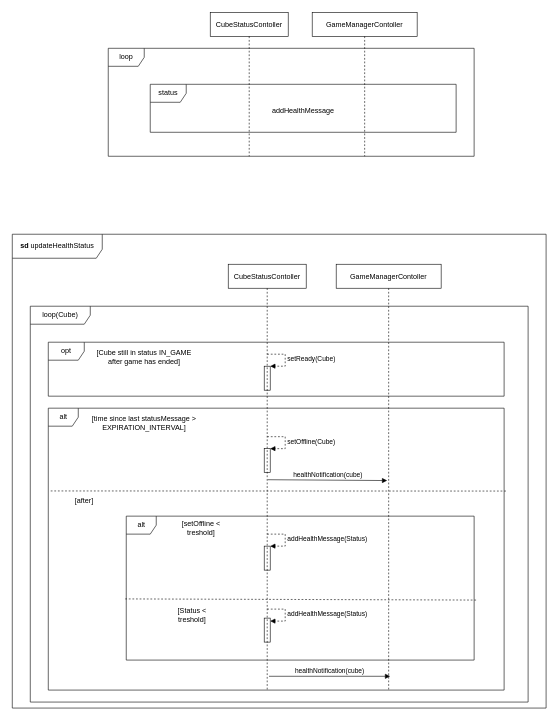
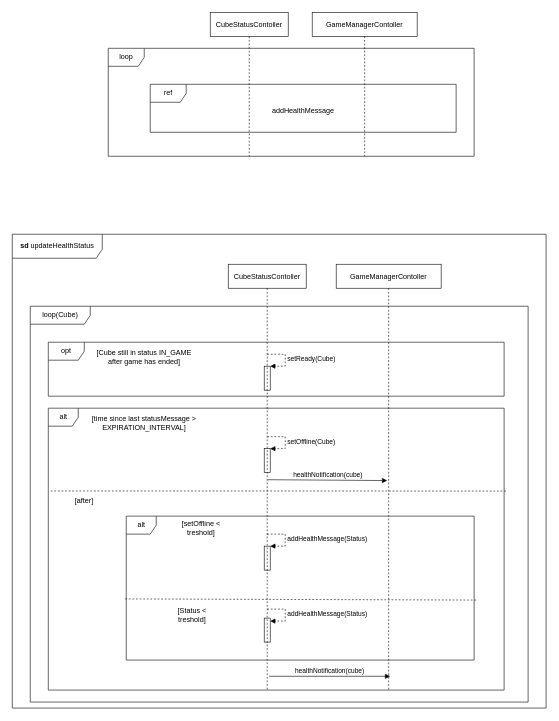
  <mxCell id="0" />
  <mxCell id="1" parent="0" />
  <mxCell id="2" value="loop" style="shape=umlFrame;whiteSpace=wrap;html=1;fillColor=none;" parent="1" vertex="1"><mxGeometry x="180" y="80" width="610" height="180" as="geometry" /></mxCell>
  <mxCell id="3" value="loop(Cube)" style="shape=umlFrame;whiteSpace=wrap;html=1;width=100;height=30;" vertex="1" parent="1"><mxGeometry x="50" y="510" width="830" height="660" as="geometry" /></mxCell>
  <mxCell id="4" value="&lt;b&gt;sd&lt;/b&gt; updateHealthStatus" style="shape=umlFrame;whiteSpace=wrap;html=1;width=150;height=40;" vertex="1" parent="1"><mxGeometry x="20" y="390" width="890" height="790" as="geometry" /></mxCell>
  <mxCell id="5" value="alt" style="shape=umlFrame;tabPosition=left;html=1;boundedLbl=1;labelInHeader=1;width=50;height=30;" parent="1" vertex="1"><mxGeometry x="210" y="860" width="580" height="240" as="geometry" /></mxCell>
  <mxCell id="6" value="alt" style="shape=umlFrame;tabPosition=left;html=1;boundedLbl=1;labelInHeader=1;width=50;height=30;" parent="1" vertex="1"><mxGeometry x="80" y="680" width="760" height="470" as="geometry" /></mxCell>
  <mxCell id="7" value="opt" style="shape=umlFrame;whiteSpace=wrap;html=1;" vertex="1" parent="1"><mxGeometry x="80" y="570" width="760" height="90" as="geometry" /></mxCell>
  <mxCell id="8" value="CubeStatusContoller" style="shape=umlLifeline;perimeter=lifelinePerimeter;container=1;collapsible=0;recursiveResize=0;rounded=0;shadow=0;strokeWidth=1;" parent="1" vertex="1"><mxGeometry x="380" y="440" width="130" height="710" as="geometry" /></mxCell>
  <mxCell id="9" value="GameManagerContoller" style="shape=umlLifeline;perimeter=lifelinePerimeter;container=1;collapsible=0;recursiveResize=0;rounded=0;shadow=0;strokeWidth=1;" parent="1" vertex="1"><mxGeometry x="560" y="440" width="175" height="710" as="geometry" /></mxCell>
  <mxCell id="10" value="[time since last statusMessage &amp;gt; EXPIRATION_INTERVAL]" style="text;html=1;strokeColor=none;fillColor=none;align=center;verticalAlign=middle;whiteSpace=wrap;rounded=0;" parent="1" vertex="1"><mxGeometry x="140" y="690" width="200" height="30" as="geometry" /></mxCell>
  <mxCell id="11" value="" style="html=1;points=[];perimeter=orthogonalPerimeter;fillColor=none;" parent="1" vertex="1"><mxGeometry x="440" y="747.5" width="10" height="40" as="geometry" /></mxCell>
  <mxCell id="12" value="setOffline(Cube)" style="edgeStyle=orthogonalEdgeStyle;html=1;align=left;spacingLeft=2;endArrow=block;rounded=0;entryX=1;entryY=0;dashed=1;" parent="1" target="11" edge="1"><mxGeometry relative="1" as="geometry"><mxPoint x="445" y="727.5" as="sourcePoint" /><Array as="points"><mxPoint x="475" y="727.5" /></Array></mxGeometry></mxCell>
  <mxCell id="13" value="healthNotification(cube)" style="html=1;verticalAlign=bottom;endArrow=block;exitX=0.508;exitY=0.506;exitDx=0;exitDy=0;exitPerimeter=0;entryX=0.486;entryY=0.508;entryDx=0;entryDy=0;entryPerimeter=0;" parent="1" edge="1" target="9" source="8"><mxGeometry width="80" relative="1" as="geometry"><mxPoint x="450" y="776.5" as="sourcePoint" /><mxPoint x="640" y="776.5" as="targetPoint" /></mxGeometry></mxCell>
  <mxCell id="14" value="[Cube still in status IN_GAME after game has ended]" style="text;html=1;strokeColor=none;fillColor=none;align=center;verticalAlign=middle;whiteSpace=wrap;rounded=0;" parent="1" vertex="1"><mxGeometry x="150" y="580" width="180" height="30" as="geometry" /></mxCell>
  <mxCell id="15" value="" style="html=1;points=[];perimeter=orthogonalPerimeter;fillColor=none;" parent="1" vertex="1"><mxGeometry x="440" y="610" width="10" height="40" as="geometry" /></mxCell>
  <mxCell id="16" value="setReady(Cube)" style="edgeStyle=orthogonalEdgeStyle;html=1;align=left;spacingLeft=2;endArrow=block;rounded=0;entryX=1;entryY=0;dashed=1;" parent="1" target="15" edge="1"><mxGeometry relative="1" as="geometry"><mxPoint x="445" y="590" as="sourcePoint" /><Array as="points"><mxPoint x="475" y="590" /></Array></mxGeometry></mxCell>
  <mxCell id="17" value="" style="html=1;points=[];perimeter=orthogonalPerimeter;fillColor=none;" parent="1" vertex="1"><mxGeometry x="440" y="910" width="10" height="40" as="geometry" /></mxCell>
  <mxCell id="18" value="addHealthMessage(Status)" style="edgeStyle=orthogonalEdgeStyle;html=1;align=left;spacingLeft=2;endArrow=block;rounded=0;entryX=1;entryY=0;dashed=1;" parent="1" target="17" edge="1"><mxGeometry relative="1" as="geometry"><mxPoint x="445" y="890" as="sourcePoint" /><Array as="points"><mxPoint x="475" y="890" /></Array></mxGeometry></mxCell>
  <mxCell id="19" value="[after]" style="text;html=1;strokeColor=none;fillColor=none;align=center;verticalAlign=middle;whiteSpace=wrap;rounded=0;" parent="1" vertex="1"><mxGeometry x="40" y="820" width="200" height="30" as="geometry" /></mxCell>
  <mxCell id="20" value="[setOffline &amp;lt; &lt;br&gt;treshold]" style="text;html=1;strokeColor=none;fillColor=none;align=center;verticalAlign=middle;whiteSpace=wrap;rounded=0;" parent="1" vertex="1"><mxGeometry x="260" y="870" width="150" height="20" as="geometry" /></mxCell>
  <mxCell id="21" value="[Status &amp;lt; &lt;br&gt;treshold]" style="text;html=1;strokeColor=none;fillColor=none;align=center;verticalAlign=middle;whiteSpace=wrap;rounded=0;" parent="1" vertex="1"><mxGeometry x="220" y="1010" width="200" height="30" as="geometry" /></mxCell>
  <mxCell id="22" value="" style="endArrow=none;dashed=1;html=1;exitX=1.004;exitY=0.294;exitDx=0;exitDy=0;exitPerimeter=0;entryX=0.205;entryY=-0.067;entryDx=0;entryDy=0;entryPerimeter=0;" edge="1" parent="1" source="6" target="19"><mxGeometry width="50" height="50" relative="1" as="geometry"><mxPoint x="440" y="830" as="sourcePoint" /><mxPoint x="490" y="780" as="targetPoint" /></mxGeometry></mxCell>
  <mxCell id="23" value="" style="endArrow=none;dashed=1;html=1;exitX=-0.003;exitY=0.575;exitDx=0;exitDy=0;exitPerimeter=0;entryX=1.007;entryY=0.583;entryDx=0;entryDy=0;entryPerimeter=0;" edge="1" parent="1" source="5" target="5"><mxGeometry width="50" height="50" relative="1" as="geometry"><mxPoint x="440" y="830" as="sourcePoint" /><mxPoint x="490" y="780" as="targetPoint" /></mxGeometry></mxCell>
  <mxCell id="24" value="healthNotification(cube)" style="html=1;verticalAlign=bottom;endArrow=block;" parent="1" edge="1"><mxGeometry width="80" relative="1" as="geometry"><mxPoint x="448" y="1127" as="sourcePoint" /><mxPoint x="650" y="1127" as="targetPoint" /></mxGeometry></mxCell>
  <mxCell id="25" value="" style="html=1;points=[];perimeter=orthogonalPerimeter;fillColor=none;" vertex="1" parent="1"><mxGeometry x="440" y="1030" width="10" height="40" as="geometry" /></mxCell>
  <mxCell id="26" value="addHealthMessage(Status)" style="edgeStyle=orthogonalEdgeStyle;html=1;align=left;spacingLeft=2;endArrow=block;rounded=0;entryX=1;entryY=0;dashed=1;" edge="1" parent="1"><mxGeometry relative="1" as="geometry"><mxPoint x="445" y="1015" as="sourcePoint" /><Array as="points"><mxPoint x="475" y="1015" /></Array><mxPoint x="450" y="1035" as="targetPoint" /></mxGeometry></mxCell>
  <mxCell id="27" value="CubeStatusContoller" style="shape=umlLifeline;perimeter=lifelinePerimeter;container=1;collapsible=0;recursiveResize=0;rounded=0;shadow=0;strokeWidth=1;" vertex="1" parent="1"><mxGeometry x="350" y="20" width="130" height="240" as="geometry" /></mxCell>
  <mxCell id="28" value="GameManagerContoller" style="shape=umlLifeline;perimeter=lifelinePerimeter;container=1;collapsible=0;recursiveResize=0;rounded=0;shadow=0;strokeWidth=1;" vertex="1" parent="1"><mxGeometry x="520" y="20" width="175" height="240" as="geometry" /></mxCell>
- <mxCell id="29" value="status" style="shape=umlFrame;whiteSpace=wrap;html=1;" vertex="1" parent="1"><mxGeometry x="250" y="140" width="510" height="80" as="geometry" /></mxCell>
+ <mxCell id="29" value="ref" style="shape=umlFrame;whiteSpace=wrap;html=1;" vertex="1" parent="1"><mxGeometry x="250" y="140" width="510" height="80" as="geometry" /></mxCell>
  <mxCell id="30" value="&lt;div&gt;addHealthMessage&lt;/div&gt;" style="text;html=1;strokeColor=none;fillColor=none;align=center;verticalAlign=middle;whiteSpace=wrap;rounded=0;" vertex="1" parent="1"><mxGeometry x="420" y="175" width="170" height="20" as="geometry" /></mxCell>
